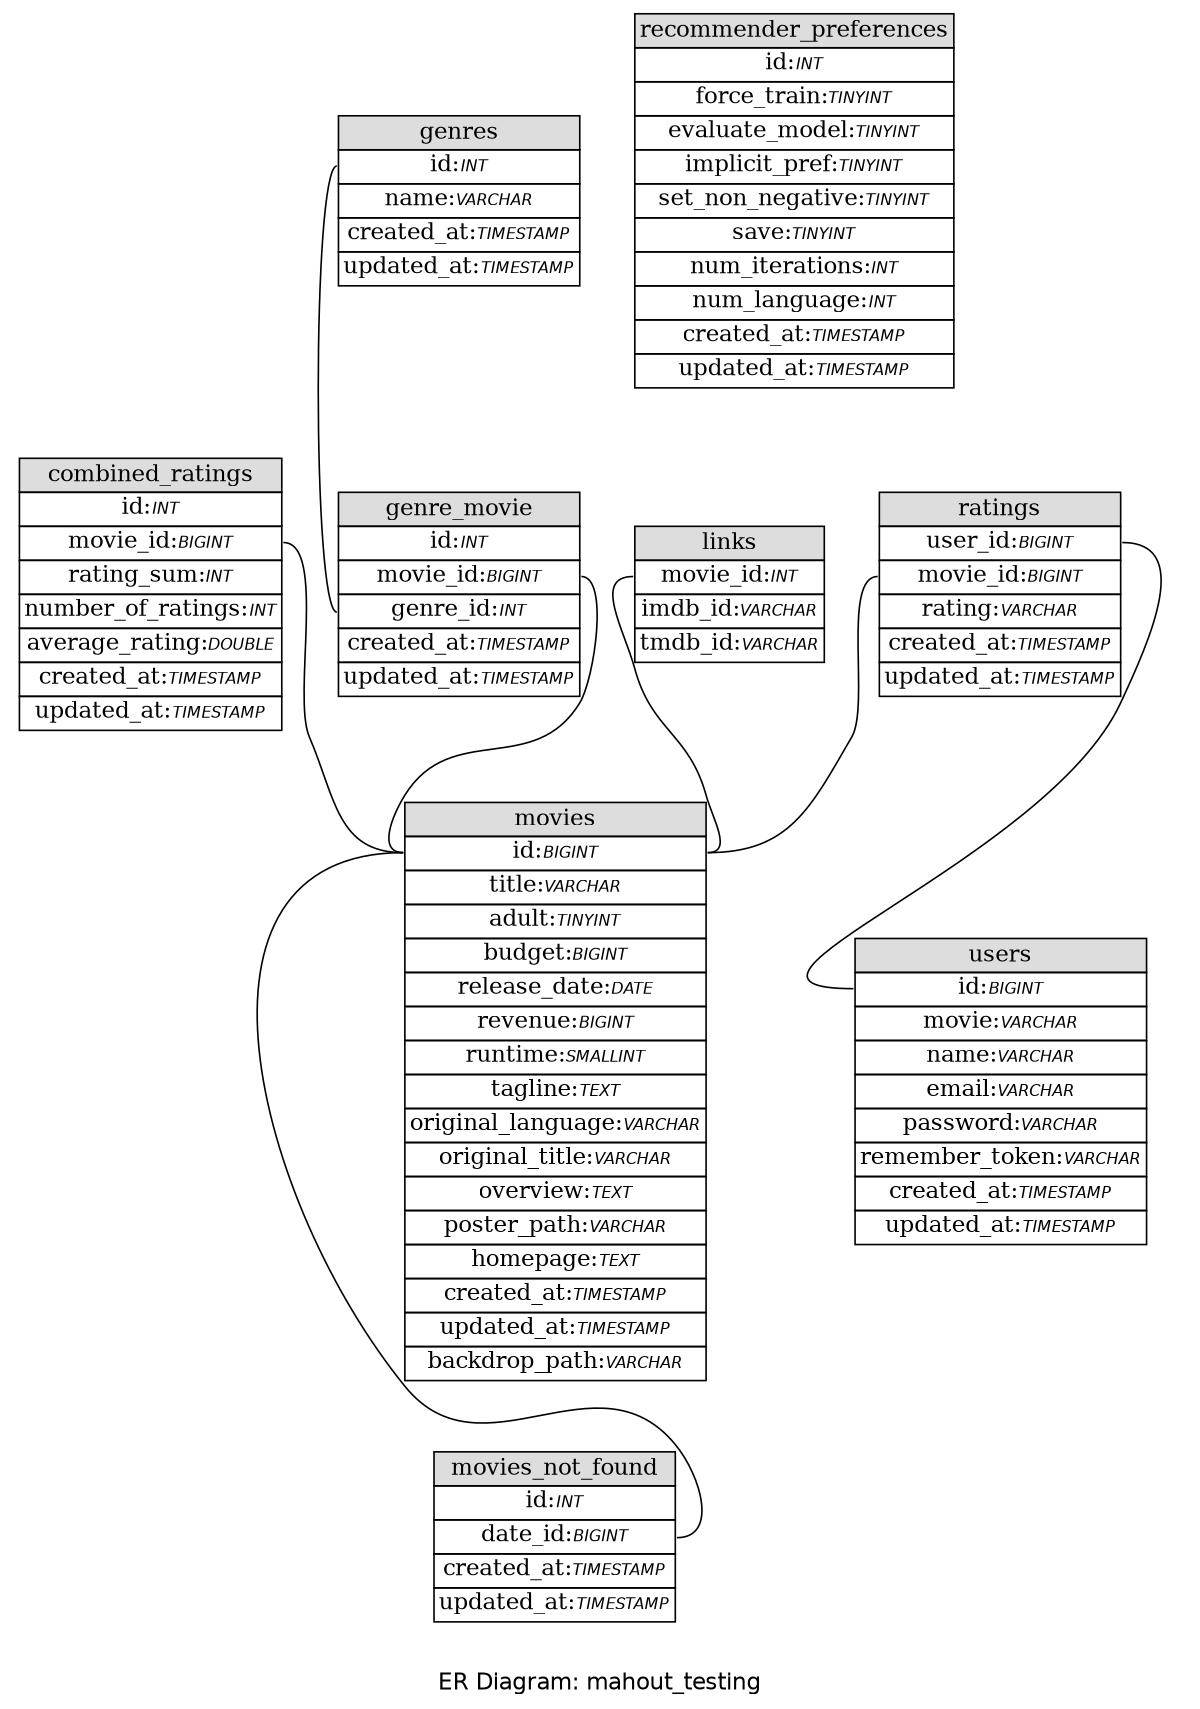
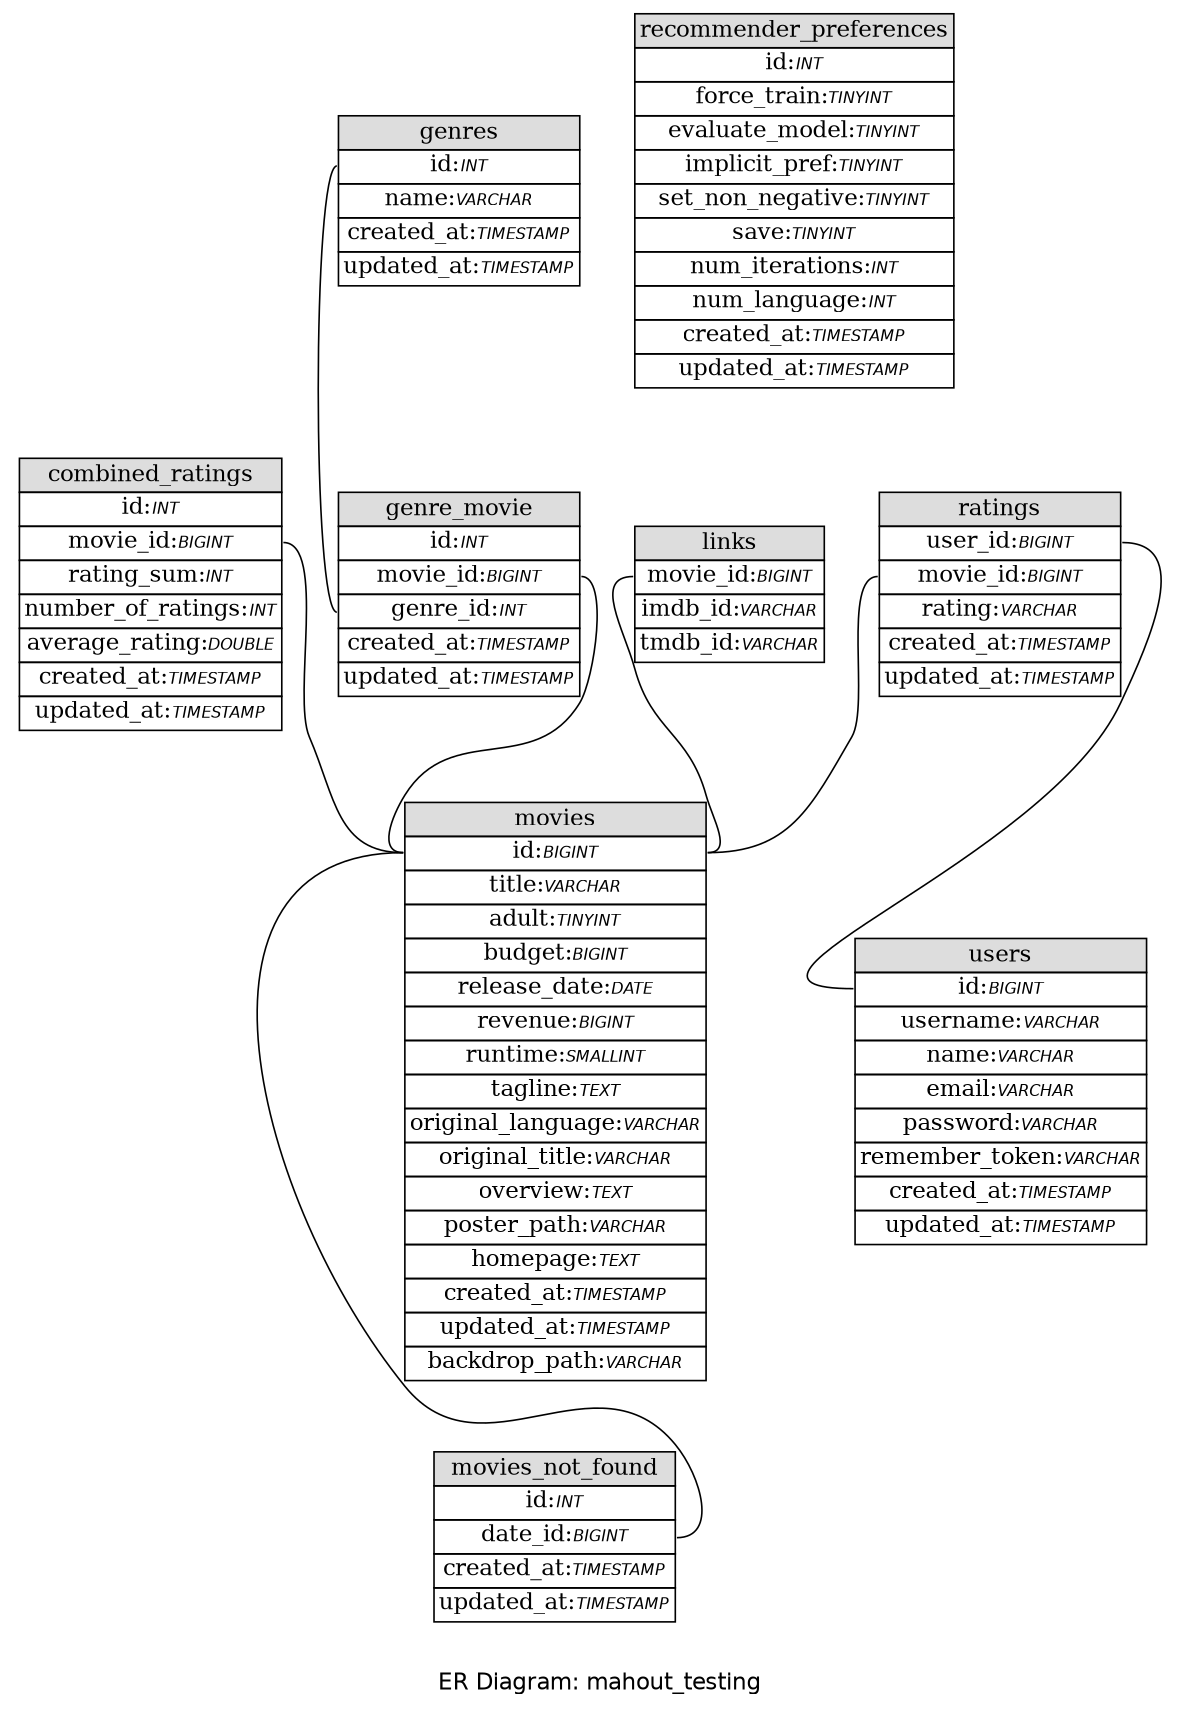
  graph {
    fontname=Helvetica
    label="ER Diagram: mahout_testing"
    node [shape=plaintext]
    edge [headport=id tailport=movie_id]
    n1 [label=< 			<TABLE BORDER="0" CELLSPACING="0" CELLBORDER="1"> 			<TR><TD COLSPAN="3" BGCOLOR="#DDDDDD">combined_ratings</TD></TR> 			<TR><TD COLSPAN="3" PORT="id">id:<FONT FACE="Helvetica-Oblique" POINT-SIZE="10">INT</FONT></TD></TR> 			<TR><TD COLSPAN="3" PORT="movie_id">movie_id:<FONT FACE="Helvetica-Oblique" POINT-SIZE="10">BIGINT</FONT></TD></TR> 			<TR><TD COLSPAN="3" PORT="rating_sum">rating_sum:<FONT FACE="Helvetica-Oblique" POINT-SIZE="10">INT</FONT></TD></TR> 			<TR><TD COLSPAN="3" PORT="number_of_ratings">number_of_ratings:<FONT FACE="Helvetica-Oblique" POINT-SIZE="10">INT</FONT></TD></TR> 			<TR><TD COLSPAN="3" PORT="average_rating">average_rating:<FONT FACE="Helvetica-Oblique" POINT-SIZE="10">DOUBLE</FONT></TD></TR> 			<TR><TD COLSPAN="3" PORT="created_at">created_at:<FONT FACE="Helvetica-Oblique" POINT-SIZE="10">TIMESTAMP</FONT></TD></TR> 			<TR><TD COLSPAN="3" PORT="updated_at">updated_at:<FONT FACE="Helvetica-Oblique" POINT-SIZE="10">TIMESTAMP</FONT></TD></TR> 			</TABLE>>]
    n2 [label=< 			<TABLE BORDER="0" CELLSPACING="0" CELLBORDER="1"> 			<TR><TD COLSPAN="3" BGCOLOR="#DDDDDD">genre_movie</TD></TR> 			<TR><TD COLSPAN="3" PORT="id">id:<FONT FACE="Helvetica-Oblique" POINT-SIZE="10">INT</FONT></TD></TR> 			<TR><TD COLSPAN="3" PORT="movie_id">movie_id:<FONT FACE="Helvetica-Oblique" POINT-SIZE="10">BIGINT</FONT></TD></TR> 			<TR><TD COLSPAN="3" PORT="genre_id">genre_id:<FONT FACE="Helvetica-Oblique" POINT-SIZE="10">INT</FONT></TD></TR> 			<TR><TD COLSPAN="3" PORT="created_at">created_at:<FONT FACE="Helvetica-Oblique" POINT-SIZE="10">TIMESTAMP</FONT></TD></TR> 			<TR><TD COLSPAN="3" PORT="updated_at">updated_at:<FONT FACE="Helvetica-Oblique" POINT-SIZE="10">TIMESTAMP</FONT></TD></TR> 			</TABLE>>]
    n3 [label=< 			<TABLE BORDER="0" CELLSPACING="0" CELLBORDER="1"> 			<TR><TD COLSPAN="3" BGCOLOR="#DDDDDD">genres</TD></TR> 			<TR><TD COLSPAN="3" PORT="id">id:<FONT FACE="Helvetica-Oblique" POINT-SIZE="10">INT</FONT></TD></TR> 			<TR><TD COLSPAN="3" PORT="name">name:<FONT FACE="Helvetica-Oblique" POINT-SIZE="10">VARCHAR</FONT></TD></TR> 			<TR><TD COLSPAN="3" PORT="created_at">created_at:<FONT FACE="Helvetica-Oblique" POINT-SIZE="10">TIMESTAMP</FONT></TD></TR> 			<TR><TD COLSPAN="3" PORT="updated_at">updated_at:<FONT FACE="Helvetica-Oblique" POINT-SIZE="10">TIMESTAMP</FONT></TD></TR> 			</TABLE>>]
    n4 [label=< 			<TABLE BORDER="0" CELLSPACING="0" CELLBORDER="1"> 			<TR><TD COLSPAN="3" BGCOLOR="#DDDDDD">movies_not_found</TD></TR> 			<TR><TD COLSPAN="3" PORT="id">id:<FONT FACE="Helvetica-Oblique" POINT-SIZE="10">INT</FONT></TD></TR> 			<TR><TD COLSPAN="3" PORT="movie_id">date_id:<FONT FACE="Helvetica-Oblique" POINT-SIZE="10">BIGINT</FONT></TD></TR> 			<TR><TD COLSPAN="3" PORT="created_at">created_at:<FONT FACE="Helvetica-Oblique" POINT-SIZE="10">TIMESTAMP</FONT></TD></TR> 			<TR><TD COLSPAN="3" PORT="updated_at">updated_at:<FONT FACE="Helvetica-Oblique" POINT-SIZE="10">TIMESTAMP</FONT></TD></TR> 			</TABLE>>]
-   n5 [label=< 			<TABLE BORDER="0" CELLSPACING="0" CELLBORDER="1"> 			<TR><TD COLSPAN="3" BGCOLOR="#DDDDDD">links</TD></TR> 			<TR><TD COLSPAN="3" PORT="movie_id">movie_id:<FONT FACE="Helvetica-Oblique" POINT-SIZE="10">INT</FONT></TD></TR> 			<TR><TD COLSPAN="3" PORT="imdb_id">imdb_id:<FONT FACE="Helvetica-Oblique" POINT-SIZE="10">VARCHAR</FONT></TD></TR> 			<TR><TD COLSPAN="3" PORT="tmdb_id">tmdb_id:<FONT FACE="Helvetica-Oblique" POINT-SIZE="10">VARCHAR</FONT></TD></TR> 			</TABLE>>]
+   n5 [label=< 			<TABLE BORDER="0" CELLSPACING="0" CELLBORDER="1"> 			<TR><TD COLSPAN="3" BGCOLOR="#DDDDDD">links</TD></TR> 			<TR><TD COLSPAN="3" PORT="movie_id">movie_id:<FONT FACE="Helvetica-Oblique" POINT-SIZE="10">BIGINT</FONT></TD></TR> 			<TR><TD COLSPAN="3" PORT="imdb_id">imdb_id:<FONT FACE="Helvetica-Oblique" POINT-SIZE="10">VARCHAR</FONT></TD></TR> 			<TR><TD COLSPAN="3" PORT="tmdb_id">tmdb_id:<FONT FACE="Helvetica-Oblique" POINT-SIZE="10">VARCHAR</FONT></TD></TR> 			</TABLE>>]
    n6 [label=< 			<TABLE BORDER="0" CELLSPACING="0" CELLBORDER="1"> 			<TR><TD COLSPAN="3" BGCOLOR="#DDDDDD">movies</TD></TR> 			<TR><TD COLSPAN="3" PORT="id">id:<FONT FACE="Helvetica-Oblique" POINT-SIZE="10">BIGINT</FONT></TD></TR> 			<TR><TD COLSPAN="3" PORT="title">title:<FONT FACE="Helvetica-Oblique" POINT-SIZE="10">VARCHAR</FONT></TD></TR> 			<TR><TD COLSPAN="3" PORT="adult">adult:<FONT FACE="Helvetica-Oblique" POINT-SIZE="10">TINYINT</FONT></TD></TR> 			<TR><TD COLSPAN="3" PORT="budget">budget:<FONT FACE="Helvetica-Oblique" POINT-SIZE="10">BIGINT</FONT></TD></TR> 			<TR><TD COLSPAN="3" PORT="release_date">release_date:<FONT FACE="Helvetica-Oblique" POINT-SIZE="10">DATE</FONT></TD></TR> 			<TR><TD COLSPAN="3" PORT="revenue">revenue:<FONT FACE="Helvetica-Oblique" POINT-SIZE="10">BIGINT</FONT></TD></TR> 			<TR><TD COLSPAN="3" PORT="runtime">runtime:<FONT FACE="Helvetica-Oblique" POINT-SIZE="10">SMALLINT</FONT></TD></TR> 			<TR><TD COLSPAN="3" PORT="tagline">tagline:<FONT FACE="Helvetica-Oblique" POINT-SIZE="10">TEXT</FONT></TD></TR> 			<TR><TD COLSPAN="3" PORT="original_language">original_language:<FONT FACE="Helvetica-Oblique" POINT-SIZE="10">VARCHAR</FONT></TD></TR> 			<TR><TD COLSPAN="3" PORT="original_title">original_title:<FONT FACE="Helvetica-Oblique" POINT-SIZE="10">VARCHAR</FONT></TD></TR> 			<TR><TD COLSPAN="3" PORT="overview">overview:<FONT FACE="Helvetica-Oblique" POINT-SIZE="10">TEXT</FONT></TD></TR> 			<TR><TD COLSPAN="3" PORT="poster_path">poster_path:<FONT FACE="Helvetica-Oblique" POINT-SIZE="10">VARCHAR</FONT></TD></TR> 			<TR><TD COLSPAN="3" PORT="homepage">homepage:<FONT FACE="Helvetica-Oblique" POINT-SIZE="10">TEXT</FONT></TD></TR> 			<TR><TD COLSPAN="3" PORT="created_at">created_at:<FONT FACE="Helvetica-Oblique" POINT-SIZE="10">TIMESTAMP</FONT></TD></TR> 			<TR><TD COLSPAN="3" PORT="updated_at">updated_at:<FONT FACE="Helvetica-Oblique" POINT-SIZE="10">TIMESTAMP</FONT></TD></TR> 			<TR><TD COLSPAN="3" PORT="backdrop_path">backdrop_path:<FONT FACE="Helvetica-Oblique" POINT-SIZE="10">VARCHAR</FONT></TD></TR> 			</TABLE>>]
    n7 [label=< 			<TABLE BORDER="0" CELLSPACING="0" CELLBORDER="1"> 			<TR><TD COLSPAN="3" BGCOLOR="#DDDDDD">ratings</TD></TR> 			<TR><TD COLSPAN="3" PORT="user_id">user_id:<FONT FACE="Helvetica-Oblique" POINT-SIZE="10">BIGINT</FONT></TD></TR> 			<TR><TD COLSPAN="3" PORT="movie_id">movie_id:<FONT FACE="Helvetica-Oblique" POINT-SIZE="10">BIGINT</FONT></TD></TR> 			<TR><TD COLSPAN="3" PORT="rating">rating:<FONT FACE="Helvetica-Oblique" POINT-SIZE="10">VARCHAR</FONT></TD></TR> 			<TR><TD COLSPAN="3" PORT="created_at">created_at:<FONT FACE="Helvetica-Oblique" POINT-SIZE="10">TIMESTAMP</FONT></TD></TR> 			<TR><TD COLSPAN="3" PORT="updated_at">updated_at:<FONT FACE="Helvetica-Oblique" POINT-SIZE="10">TIMESTAMP</FONT></TD></TR> 			</TABLE>>]
    n8 [label=< 			<TABLE BORDER="0" CELLSPACING="0" CELLBORDER="1"> 			<TR><TD COLSPAN="3" BGCOLOR="#DDDDDD">recommender_preferences</TD></TR> 			<TR><TD COLSPAN="3" PORT="id">id:<FONT FACE="Helvetica-Oblique" POINT-SIZE="10">INT</FONT></TD></TR> 			<TR><TD COLSPAN="3" PORT="force_train">force_train:<FONT FACE="Helvetica-Oblique" POINT-SIZE="10">TINYINT</FONT></TD></TR> 			<TR><TD COLSPAN="3" PORT="evaluate_model">evaluate_model:<FONT FACE="Helvetica-Oblique" POINT-SIZE="10">TINYINT</FONT></TD></TR> 			<TR><TD COLSPAN="3" PORT="implicit_pref">implicit_pref:<FONT FACE="Helvetica-Oblique" POINT-SIZE="10">TINYINT</FONT></TD></TR> 			<TR><TD COLSPAN="3" PORT="set_non_negative">set_non_negative:<FONT FACE="Helvetica-Oblique" POINT-SIZE="10">TINYINT</FONT></TD></TR> 			<TR><TD COLSPAN="3" PORT="save">save:<FONT FACE="Helvetica-Oblique" POINT-SIZE="10">TINYINT</FONT></TD></TR> 			<TR><TD COLSPAN="3" PORT="num_iterations">num_iterations:<FONT FACE="Helvetica-Oblique" POINT-SIZE="10">INT</FONT></TD></TR> 			<TR><TD COLSPAN="3" PORT="num_features">num_language:<FONT FACE="Helvetica-Oblique" POINT-SIZE="10">INT</FONT></TD></TR> 			<TR><TD COLSPAN="3" PORT="created_at">created_at:<FONT FACE="Helvetica-Oblique" POINT-SIZE="10">TIMESTAMP</FONT></TD></TR> 			<TR><TD COLSPAN="3" PORT="updated_at">updated_at:<FONT FACE="Helvetica-Oblique" POINT-SIZE="10">TIMESTAMP</FONT></TD></TR> 			</TABLE>>]
-   n9 [label=< 			<TABLE BORDER="0" CELLSPACING="0" CELLBORDER="1"> 			<TR><TD COLSPAN="3" BGCOLOR="#DDDDDD">users</TD></TR> 			<TR><TD COLSPAN="3" PORT="id">id:<FONT FACE="Helvetica-Oblique" POINT-SIZE="10">BIGINT</FONT></TD></TR> 			<TR><TD COLSPAN="3" PORT="username">movie:<FONT FACE="Helvetica-Oblique" POINT-SIZE="10">VARCHAR</FONT></TD></TR> 			<TR><TD COLSPAN="3" PORT="name">name:<FONT FACE="Helvetica-Oblique" POINT-SIZE="10">VARCHAR</FONT></TD></TR> 			<TR><TD COLSPAN="3" PORT="email">email:<FONT FACE="Helvetica-Oblique" POINT-SIZE="10">VARCHAR</FONT></TD></TR> 			<TR><TD COLSPAN="3" PORT="password">password:<FONT FACE="Helvetica-Oblique" POINT-SIZE="10">VARCHAR</FONT></TD></TR> 			<TR><TD COLSPAN="3" PORT="remember_token">remember_token:<FONT FACE="Helvetica-Oblique" POINT-SIZE="10">VARCHAR</FONT></TD></TR> 			<TR><TD COLSPAN="3" PORT="created_at">created_at:<FONT FACE="Helvetica-Oblique" POINT-SIZE="10">TIMESTAMP</FONT></TD></TR> 			<TR><TD COLSPAN="3" PORT="updated_at">updated_at:<FONT FACE="Helvetica-Oblique" POINT-SIZE="10">TIMESTAMP</FONT></TD></TR> 			</TABLE>>]
+   n9 [label=< 			<TABLE BORDER="0" CELLSPACING="0" CELLBORDER="1"> 			<TR><TD COLSPAN="3" BGCOLOR="#DDDDDD">users</TD></TR> 			<TR><TD COLSPAN="3" PORT="id">id:<FONT FACE="Helvetica-Oblique" POINT-SIZE="10">BIGINT</FONT></TD></TR> 			<TR><TD COLSPAN="3" PORT="username">username:<FONT FACE="Helvetica-Oblique" POINT-SIZE="10">VARCHAR</FONT></TD></TR> 			<TR><TD COLSPAN="3" PORT="name">name:<FONT FACE="Helvetica-Oblique" POINT-SIZE="10">VARCHAR</FONT></TD></TR> 			<TR><TD COLSPAN="3" PORT="email">email:<FONT FACE="Helvetica-Oblique" POINT-SIZE="10">VARCHAR</FONT></TD></TR> 			<TR><TD COLSPAN="3" PORT="password">password:<FONT FACE="Helvetica-Oblique" POINT-SIZE="10">VARCHAR</FONT></TD></TR> 			<TR><TD COLSPAN="3" PORT="remember_token">remember_token:<FONT FACE="Helvetica-Oblique" POINT-SIZE="10">VARCHAR</FONT></TD></TR> 			<TR><TD COLSPAN="3" PORT="created_at">created_at:<FONT FACE="Helvetica-Oblique" POINT-SIZE="10">TIMESTAMP</FONT></TD></TR> 			<TR><TD COLSPAN="3" PORT="updated_at">updated_at:<FONT FACE="Helvetica-Oblique" POINT-SIZE="10">TIMESTAMP</FONT></TD></TR> 			</TABLE>>]
    subgraph sub_1 {
      n1
    }
    subgraph sub_2 {
      n2
    }
    subgraph sub_3 {
      n3
    }
    subgraph sub_4 {
      n4
    }
    subgraph sub_5 {
      n5
    }
    subgraph sub_6 {
      n6
    }
    subgraph sub_7 {
      n7
    }
    subgraph sub_8 {
      n8
    }
    subgraph sub_9 {
      n9
    }
    n1 -- n6
    n2 -- n6
    n3 -- n2 [headport=genre_id tailport=id]
    n5 -- n6
    n6 -- n4 [headport=movie_id tailport=id]
    n7 -- n6
    n7 -- n9 [tailport=user_id]
  }
